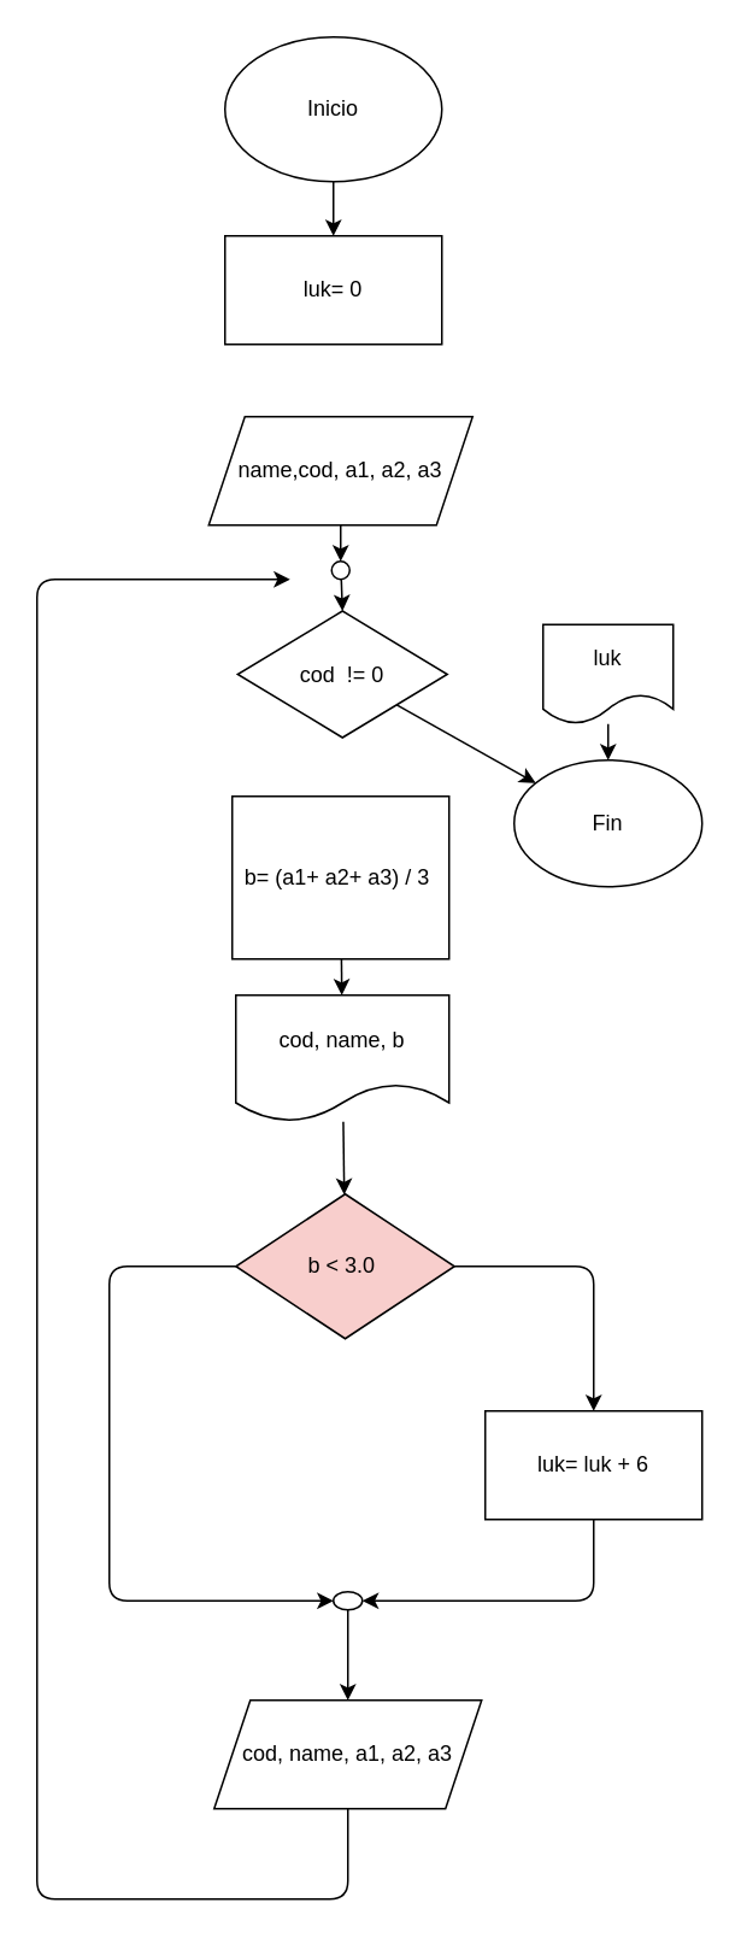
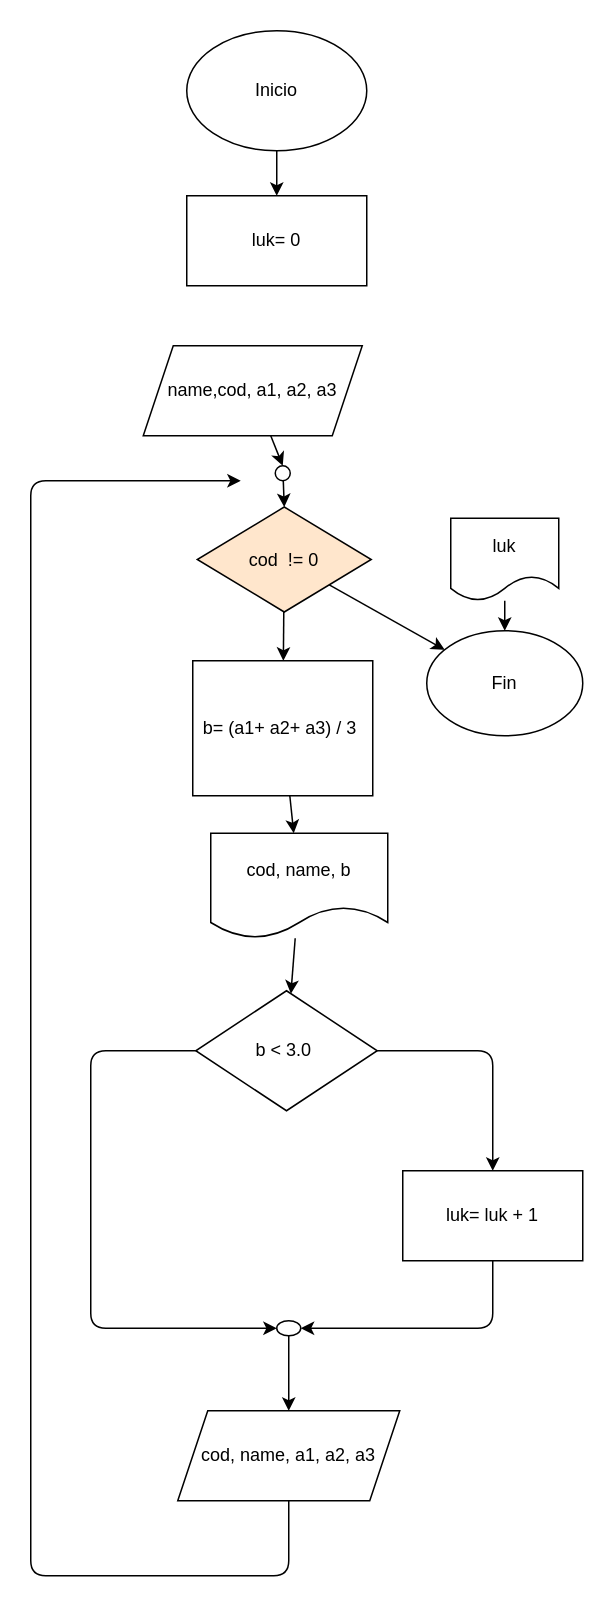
  <mxCell id="0" />
  <mxCell id="1" parent="0" />
  <mxCell id="2" value="" style="edgeStyle=none;html=1;" edge="1" parent="1" source="3" target="4"><mxGeometry relative="1" as="geometry" /></mxCell>
  <mxCell id="3" value="Inicio" style="ellipse;whiteSpace=wrap;html=1;" vertex="1" parent="1"><mxGeometry x="124" y="20" width="120" height="80" as="geometry" /></mxCell>
  <mxCell id="4" value="luk= 0" style="whiteSpace=wrap;html=1;" vertex="1" parent="1"><mxGeometry x="124" y="130" width="120" height="60" as="geometry" /></mxCell>
  <mxCell id="5" style="edgeStyle=none;html=1;entryX=0.5;entryY=0;entryDx=0;entryDy=0;" edge="1" parent="1" source="6" target="27"><mxGeometry relative="1" as="geometry" /></mxCell>
- <mxCell id="6" value="name,cod, a1, a2, a3" style="shape=parallelogram;perimeter=parallelogramPerimeter;whiteSpace=wrap;html=1;fixedSize=1;" vertex="1" parent="1"><mxGeometry x="115" y="230" width="146" height="60" as="geometry" /></mxCell>
+ <mxCell id="6" value="name,cod, a1, a2, a3" style="shape=parallelogram;perimeter=parallelogramPerimeter;whiteSpace=wrap;html=1;fixedSize=1;" vertex="1" parent="1"><mxGeometry x="95" y="230" width="146" height="60" as="geometry" /></mxCell>
  <mxCell id="7" value="" style="edgeStyle=none;html=1;" edge="1" parent="1" source="9" target="12"><mxGeometry relative="1" as="geometry" /></mxCell>
- <mxCell id="9" value="cod&amp;nbsp; != 0" style="rhombus;whiteSpace=wrap;html=1;" vertex="1" parent="1"><mxGeometry x="131" y="337.5" width="116" height="70" as="geometry" /></mxCell>
+ <mxCell id="8" value="" style="edgeStyle=none;html=1;" edge="1" parent="1" source="9" target="14"><mxGeometry relative="1" as="geometry" /></mxCell>
+ <mxCell id="9" value="cod&amp;nbsp; != 0" style="rhombus;whiteSpace=wrap;html=1;fillColor=#ffe6cc;" vertex="1" parent="1"><mxGeometry x="131" y="337.5" width="116" height="70" as="geometry" /></mxCell>
  <mxCell id="10" value="" style="edgeStyle=none;html=1;" edge="1" parent="1" source="11" target="12"><mxGeometry relative="1" as="geometry" /></mxCell>
  <mxCell id="11" value="luk" style="shape=document;whiteSpace=wrap;html=1;boundedLbl=1;" vertex="1" parent="1"><mxGeometry x="300" y="345" width="72" height="55" as="geometry" /></mxCell>
  <mxCell id="12" value="Fin" style="ellipse;whiteSpace=wrap;html=1;" vertex="1" parent="1"><mxGeometry x="284" y="420" width="104" height="70" as="geometry" /></mxCell>
  <mxCell id="13" value="" style="edgeStyle=none;html=1;" edge="1" parent="1" source="14" target="16"><mxGeometry relative="1" as="geometry" /></mxCell>
  <mxCell id="14" value="b= (a1+ a2+ a3) / 3&amp;nbsp;" style="whiteSpace=wrap;html=1;" vertex="1" parent="1"><mxGeometry x="128" y="440" width="120" height="90" as="geometry" /></mxCell>
  <mxCell id="15" value="" style="edgeStyle=none;html=1;" edge="1" parent="1" source="16" target="19"><mxGeometry relative="1" as="geometry" /></mxCell>
- <mxCell id="16" value="cod, name, b" style="shape=document;whiteSpace=wrap;html=1;boundedLbl=1;" vertex="1" parent="1"><mxGeometry x="130" y="550" width="118" height="70" as="geometry" /></mxCell>
+ <mxCell id="16" value="cod, name, b" style="shape=document;whiteSpace=wrap;html=1;boundedLbl=1;" vertex="1" parent="1"><mxGeometry x="140" y="555" width="118" height="70" as="geometry" /></mxCell>
  <mxCell id="17" value="" style="edgeStyle=none;html=1;" edge="1" parent="1" source="19" target="21"><mxGeometry relative="1" as="geometry"><Array as="points"><mxPoint x="328" y="700" /></Array></mxGeometry></mxCell>
  <mxCell id="18" style="edgeStyle=none;html=1;entryX=0;entryY=0.5;entryDx=0;entryDy=0;" edge="1" parent="1" source="19" target="23"><mxGeometry relative="1" as="geometry"><mxPoint x="150" y="889" as="targetPoint" /><Array as="points"><mxPoint x="60" y="700" /><mxPoint x="60" y="885" /></Array></mxGeometry></mxCell>
- <mxCell id="19" value="b &amp;lt; 3.0&amp;nbsp;" style="rhombus;whiteSpace=wrap;html=1;fillColor=#f8cecc;" vertex="1" parent="1"><mxGeometry x="130" y="660" width="121" height="80" as="geometry" /></mxCell>
+ <mxCell id="19" value="b &amp;lt; 3.0&amp;nbsp;" style="rhombus;whiteSpace=wrap;html=1;" vertex="1" parent="1"><mxGeometry x="130" y="660" width="121" height="80" as="geometry" /></mxCell>
  <mxCell id="20" style="edgeStyle=none;html=1;entryX=1;entryY=0.5;entryDx=0;entryDy=0;" edge="1" parent="1" source="21" target="23"><mxGeometry relative="1" as="geometry"><mxPoint x="200" y="885" as="targetPoint" /><Array as="points"><mxPoint x="328" y="885" /></Array></mxGeometry></mxCell>
- <mxCell id="21" value="luk= luk + 6" style="whiteSpace=wrap;html=1;" vertex="1" parent="1"><mxGeometry x="268" y="780" width="120" height="60" as="geometry" /></mxCell>
+ <mxCell id="21" value="luk= luk + 1" style="whiteSpace=wrap;html=1;" vertex="1" parent="1"><mxGeometry x="268" y="780" width="120" height="60" as="geometry" /></mxCell>
  <mxCell id="22" value="" style="edgeStyle=none;html=1;" edge="1" parent="1" source="23" target="25"><mxGeometry relative="1" as="geometry" /></mxCell>
  <mxCell id="23" value="" style="ellipse;whiteSpace=wrap;html=1;" vertex="1" parent="1"><mxGeometry x="184" y="880" width="16" height="10" as="geometry" /></mxCell>
  <mxCell id="24" style="edgeStyle=none;html=1;" edge="1" parent="1" source="25"><mxGeometry relative="1" as="geometry"><mxPoint x="160" y="320" as="targetPoint" /><Array as="points"><mxPoint x="192" y="1050" /><mxPoint x="20" y="1050" /><mxPoint x="20" y="320" /></Array></mxGeometry></mxCell>
  <mxCell id="25" value="&lt;span&gt;cod, name, a1, a2, a3&lt;/span&gt;" style="shape=parallelogram;perimeter=parallelogramPerimeter;whiteSpace=wrap;html=1;fixedSize=1;" vertex="1" parent="1"><mxGeometry x="118" y="940" width="148" height="60" as="geometry" /></mxCell>
  <mxCell id="26" style="edgeStyle=none;html=1;entryX=0.5;entryY=0;entryDx=0;entryDy=0;exitX=0.5;exitY=0;exitDx=0;exitDy=0;" edge="1" parent="1" source="27" target="9"><mxGeometry relative="1" as="geometry" /></mxCell>
  <mxCell id="27" value="" style="ellipse;whiteSpace=wrap;html=1;" vertex="1" parent="1"><mxGeometry x="183" y="310" width="10" height="10" as="geometry" /></mxCell>
